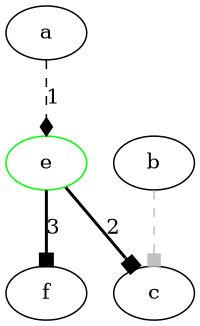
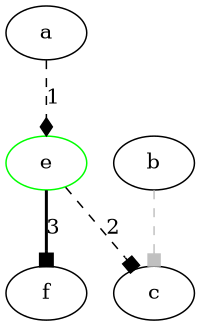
  digraph {
    edge [arrowhead=box style=dashed]
    n1 [label=a]
    n2 [color=green label=e]
    n3 [label=b]
    n4 [label=c]
    n5 [label=f]
    n1 -> n2 [arrowhead=diamond label=1]
-   n2 -> n4 [label=2 style=bold]
+   n2 -> n4 [label=2]
    n2 -> n5 [label=3 style=bold]
    n3 -> n4 [color=grey]
  }
